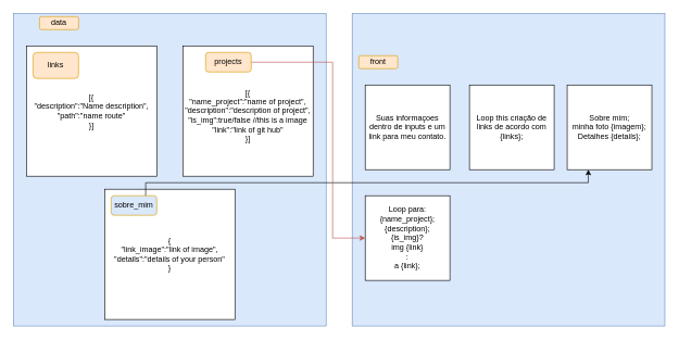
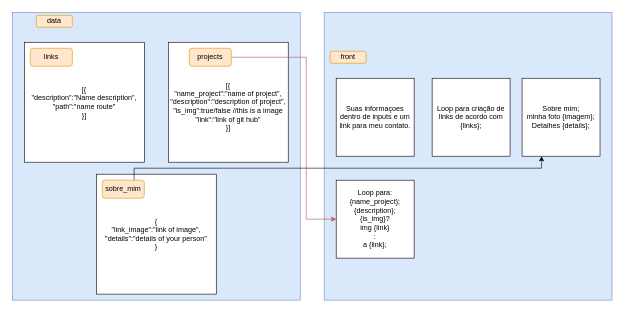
  <mxCell id="0" />
  <mxCell id="1" parent="0" />
  <mxCell id="2" value="" style="whiteSpace=wrap;html=1;aspect=fixed;strokeColor=#6c8ebf;align=center;verticalAlign=middle;fontFamily=Helvetica;fontSize=12;fontColor=default;fillColor=#dae8fc;" vertex="1" parent="1"><mxGeometry x="540" y="20" width="480" height="480" as="geometry" /></mxCell>
  <mxCell id="3" value="" style="whiteSpace=wrap;html=1;aspect=fixed;fillColor=#dae8fc;strokeColor=#6c8ebf;" vertex="1" parent="1"><mxGeometry x="20" y="20" width="480" height="480" as="geometry" /></mxCell>
  <mxCell id="4" value="data" style="rounded=1;whiteSpace=wrap;html=1;fillColor=#ffe6cc;strokeColor=#d79b00;" vertex="1" parent="1"><mxGeometry x="60" y="25" width="60" height="20" as="geometry" /></mxCell>
  <mxCell id="5" value="[{&lt;br&gt;&quot;description&quot;:&quot;Name description&quot;,&lt;br&gt;&quot;path&quot;:&quot;name route&quot;&lt;br&gt;}]" style="whiteSpace=wrap;html=1;aspect=fixed;" vertex="1" parent="1"><mxGeometry x="40" y="70" width="200" height="200" as="geometry" /></mxCell>
  <mxCell id="6" value="&lt;br&gt;[{&lt;br&gt;&quot;name_project&quot;:&quot;name of project&quot;,&lt;br&gt;&quot;description&quot;:&quot;description of project&quot;,&lt;div&gt;&quot;is_img&quot;:true/false //this is a image&lt;/div&gt;&lt;div&gt;&quot;link&quot;:&quot;link of git hub&quot;&lt;br&gt;}]&lt;/div&gt;" style="whiteSpace=wrap;html=1;aspect=fixed;" vertex="1" parent="1"><mxGeometry x="280" y="70" width="200" height="200" as="geometry" /></mxCell>
  <mxCell id="7" value="{&lt;div&gt;&quot;link_image&quot;:&quot;link of image&quot;,&lt;/div&gt;&lt;div&gt;&quot;details&quot;:&quot;details of your person&quot;&lt;/div&gt;&lt;div&gt;}&lt;/div&gt;" style="whiteSpace=wrap;html=1;aspect=fixed;" vertex="1" parent="1"><mxGeometry x="160" y="290" width="200" height="200" as="geometry" /></mxCell>
- <mxCell id="8" value="links" style="rounded=1;whiteSpace=wrap;html=1;strokeColor=#d79b00;align=center;verticalAlign=middle;fontFamily=Helvetica;fontSize=12;fillColor=#ffe6cc;" vertex="1" parent="1"><mxGeometry x="50" y="80" width="70" height="40" as="geometry" /></mxCell>
+ <mxCell id="8" value="links" style="rounded=1;whiteSpace=wrap;html=1;strokeColor=#d79b00;align=center;verticalAlign=middle;fontFamily=Helvetica;fontSize=12;fillColor=#ffe6cc;" vertex="1" parent="1"><mxGeometry x="50" y="80" width="70" height="30" as="geometry" /></mxCell>
  <mxCell id="9" style="edgeStyle=orthogonalEdgeStyle;rounded=0;orthogonalLoop=1;jettySize=auto;html=1;entryX=0.25;entryY=1;entryDx=0;entryDy=0;fontFamily=Helvetica;fontSize=12;fontColor=default;" edge="1" parent="1" target="16"><mxGeometry relative="1" as="geometry"><mxPoint x="223" y="310" as="sourcePoint" /><Array as="points"><mxPoint x="223" y="280" /><mxPoint x="903" y="280" /></Array></mxGeometry></mxCell>
- <mxCell id="10" value="sobre_mim" style="rounded=1;whiteSpace=wrap;html=1;strokeColor=#d79b00;align=center;verticalAlign=middle;fontFamily=Helvetica;fontSize=12;fillColor=#dae8fc;" vertex="1" parent="1"><mxGeometry x="170" y="300" width="70" height="30" as="geometry" /></mxCell>
+ <mxCell id="10" value="sobre_mim" style="rounded=1;whiteSpace=wrap;html=1;strokeColor=#d79b00;align=center;verticalAlign=middle;fontFamily=Helvetica;fontSize=12;fillColor=#ffe6cc;" vertex="1" parent="1"><mxGeometry x="170" y="300" width="70" height="30" as="geometry" /></mxCell>
  <mxCell id="11" style="edgeStyle=orthogonalEdgeStyle;rounded=0;orthogonalLoop=1;jettySize=auto;html=1;entryX=0;entryY=0.5;entryDx=0;entryDy=0;fontFamily=Helvetica;fontSize=12;fontColor=default;fillColor=#f8cecc;strokeColor=#b85450;" edge="1" parent="1" source="12" target="17"><mxGeometry relative="1" as="geometry"><Array as="points"><mxPoint x="510" y="95" /><mxPoint x="510" y="365" /></Array></mxGeometry></mxCell>
  <mxCell id="12" value="projects" style="rounded=1;whiteSpace=wrap;html=1;strokeColor=#d79b00;align=center;verticalAlign=middle;fontFamily=Helvetica;fontSize=12;fillColor=#ffe6cc;" vertex="1" parent="1"><mxGeometry x="315" y="80" width="70" height="30" as="geometry" /></mxCell>
  <mxCell id="13" value="front" style="rounded=1;whiteSpace=wrap;html=1;fillColor=#ffe6cc;strokeColor=#d79b00;" vertex="1" parent="1"><mxGeometry x="550" y="85" width="60" height="20" as="geometry" /></mxCell>
  <mxCell id="14" value="Suas informaçoes dentro de inputs e um link para meu contato." style="whiteSpace=wrap;html=1;aspect=fixed;align=center;verticalAlign=middle;fontFamily=Helvetica;fontSize=12;" vertex="1" parent="1"><mxGeometry x="560" y="130" width="130" height="130" as="geometry" /></mxCell>
- <mxCell id="15" value="Loop this criação de links de acordo com {links};" style="whiteSpace=wrap;html=1;aspect=fixed;align=center;verticalAlign=middle;fontFamily=Helvetica;fontSize=12;" vertex="1" parent="1"><mxGeometry x="720" y="130" width="130" height="130" as="geometry" /></mxCell>
+ <mxCell id="15" value="Loop para criação de links de acordo com {links};" style="whiteSpace=wrap;html=1;aspect=fixed;align=center;verticalAlign=middle;fontFamily=Helvetica;fontSize=12;" vertex="1" parent="1"><mxGeometry x="720" y="130" width="130" height="130" as="geometry" /></mxCell>
  <mxCell id="16" value="Sobre mim;&lt;br&gt;minha foto {imagem};&lt;br&gt;Detalhes {details};" style="whiteSpace=wrap;html=1;aspect=fixed;align=center;verticalAlign=middle;fontFamily=Helvetica;fontSize=12;" vertex="1" parent="1"><mxGeometry x="870" y="130" width="130" height="130" as="geometry" /></mxCell>
  <mxCell id="17" value="Loop para:&lt;br&gt;{name_project};&lt;br&gt;{description};&lt;br&gt;{is_img}?&lt;br&gt;img {link}&lt;div&gt;:&lt;/div&gt;&lt;div&gt;a {link};&lt;/div&gt;" style="whiteSpace=wrap;html=1;aspect=fixed;align=center;verticalAlign=middle;fontFamily=Helvetica;fontSize=12;" vertex="1" parent="1"><mxGeometry x="560" y="300" width="130" height="130" as="geometry" /></mxCell>
